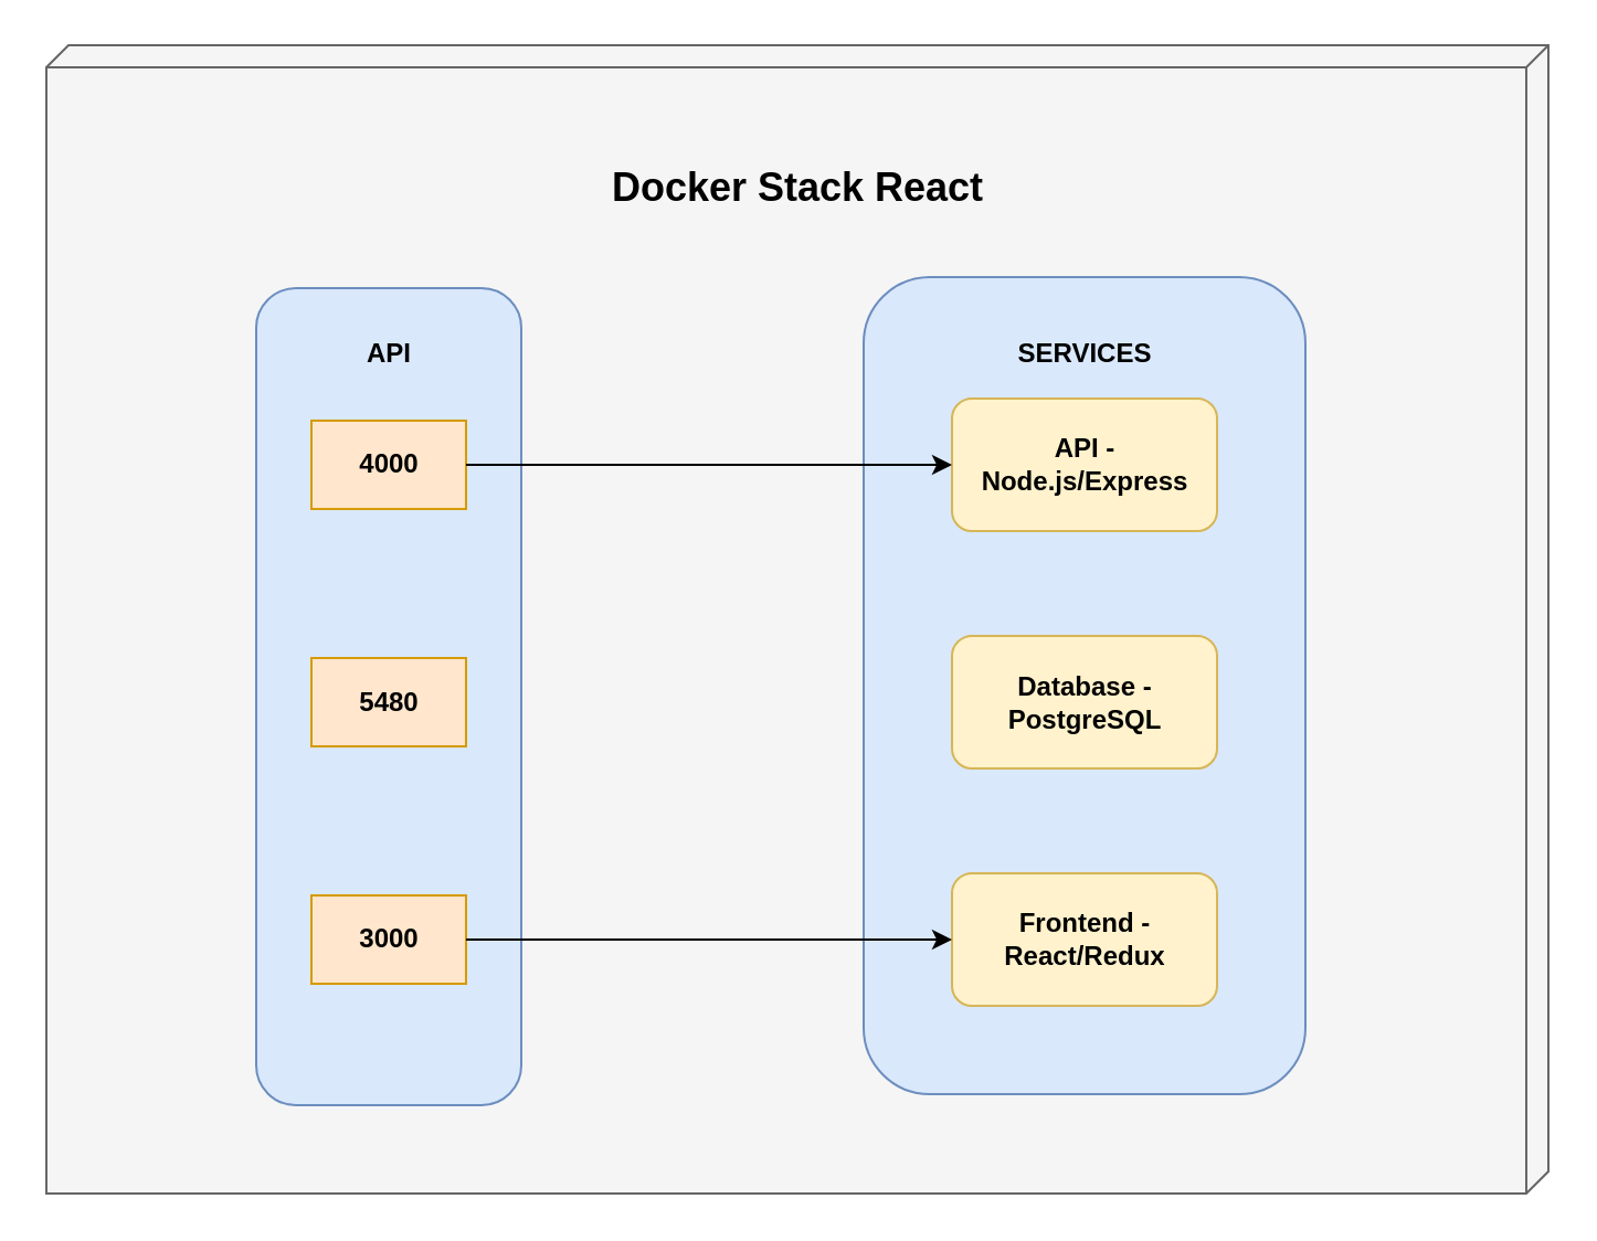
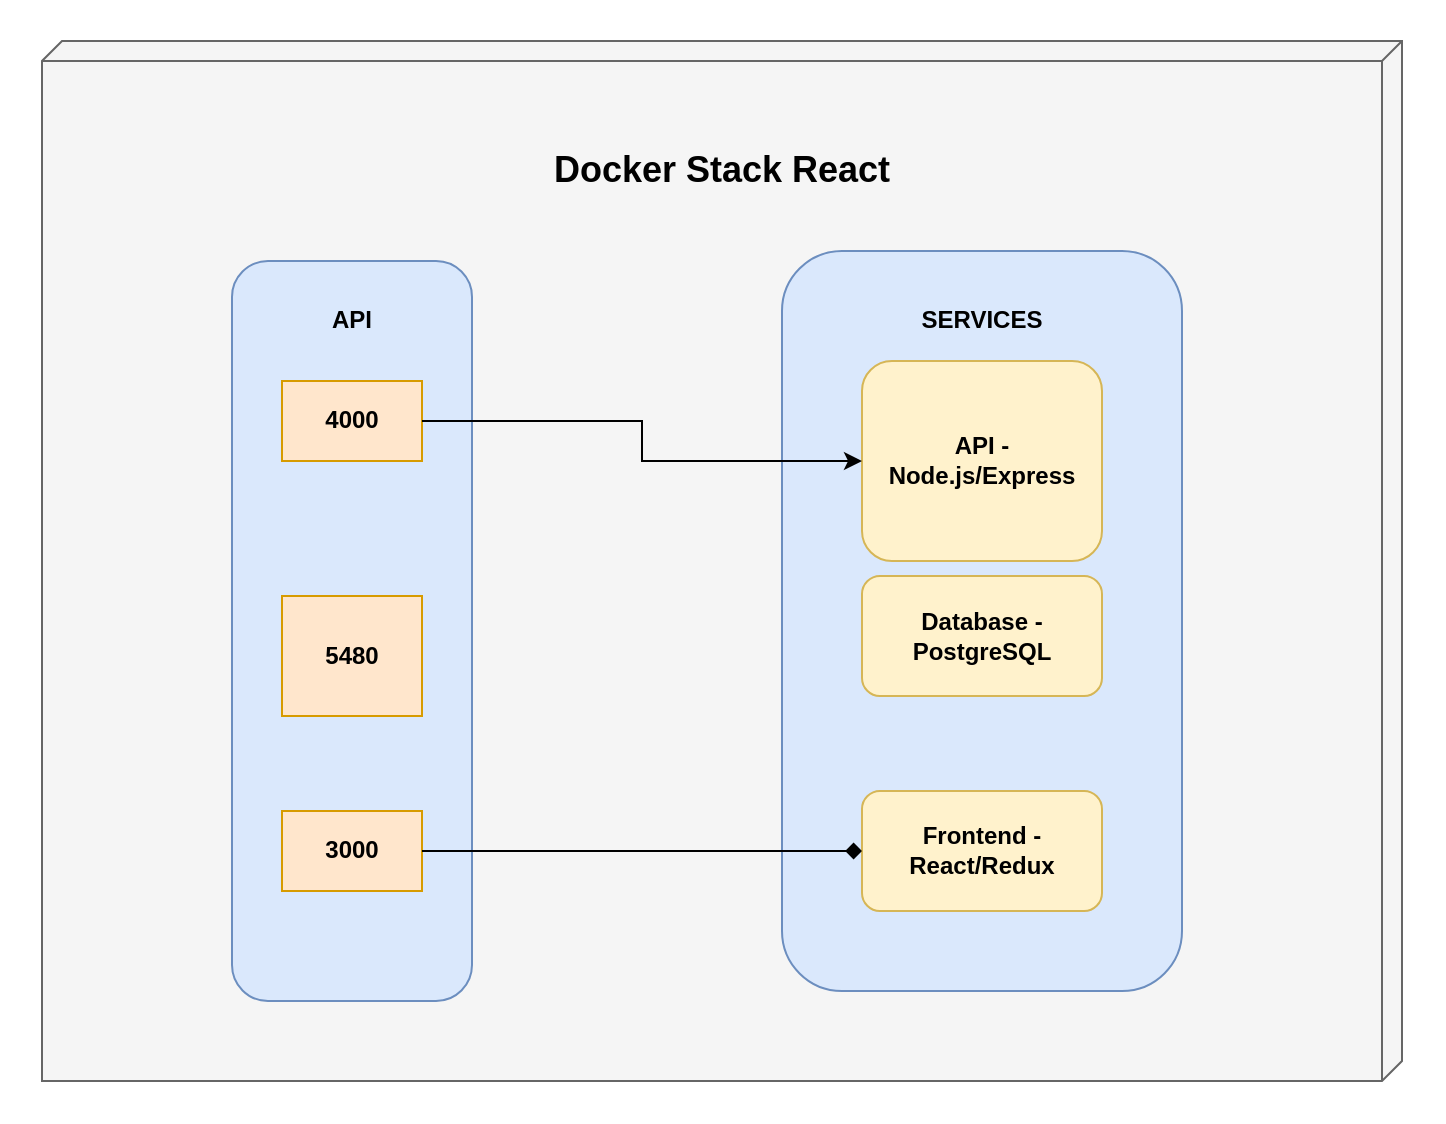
  <mxCell id="0" />
  <mxCell id="1" parent="0" />
  <mxCell id="2" value="" style="group" vertex="1" connectable="0" parent="1"><mxGeometry x="20.5" y="20" width="680" height="520" as="geometry" /></mxCell>
  <mxCell id="3" value="" style="verticalAlign=top;align=left;spacingTop=8;spacingLeft=2;spacingRight=12;shape=cube;size=10;direction=south;fontStyle=4;html=1;fillColor=#f5f5f5;strokeColor=#666666;fontColor=#333333;" vertex="1" parent="2"><mxGeometry width="680" height="520" as="geometry" /></mxCell>
  <mxCell id="4" value="" style="group" vertex="1" connectable="0" parent="2"><mxGeometry width="680" height="520" as="geometry" /></mxCell>
  <mxCell id="5" value="" style="group" vertex="1" connectable="0" parent="4"><mxGeometry x="95" y="110" width="120" height="370" as="geometry" /></mxCell>
  <mxCell id="6" value="" style="rounded=1;whiteSpace=wrap;html=1;fillColor=#dae8fc;strokeColor=#6c8ebf;" vertex="1" parent="5"><mxGeometry width="120" height="370" as="geometry" /></mxCell>
  <mxCell id="7" value="4000" style="text;html=1;strokeColor=#d79b00;fillColor=#ffe6cc;align=center;verticalAlign=middle;whiteSpace=wrap;rounded=0;fontStyle=1" vertex="1" parent="5"><mxGeometry x="25" y="60" width="70" height="40" as="geometry" /></mxCell>
- <mxCell id="8" value="5480" style="text;html=1;strokeColor=#d79b00;fillColor=#ffe6cc;align=center;verticalAlign=middle;whiteSpace=wrap;rounded=0;fontStyle=1" vertex="1" parent="5"><mxGeometry x="25" y="167.5" width="70" height="40" as="geometry" /></mxCell>
+ <mxCell id="8" value="5480" style="text;html=1;strokeColor=#d79b00;fillColor=#ffe6cc;align=center;verticalAlign=middle;whiteSpace=wrap;rounded=0;fontStyle=1" vertex="1" parent="5"><mxGeometry x="25" y="167.5" width="70" height="60" as="geometry" /></mxCell>
  <mxCell id="9" value="3000" style="text;html=1;strokeColor=#d79b00;fillColor=#ffe6cc;align=center;verticalAlign=middle;whiteSpace=wrap;rounded=0;fontStyle=1" vertex="1" parent="5"><mxGeometry x="25" y="275" width="70" height="40" as="geometry" /></mxCell>
  <mxCell id="10" value="API" style="text;html=1;strokeColor=none;fillColor=none;align=center;verticalAlign=middle;whiteSpace=wrap;rounded=0;fontStyle=1" vertex="1" parent="5"><mxGeometry x="40" y="20" width="40" height="20" as="geometry" /></mxCell>
  <mxCell id="11" value="" style="group" vertex="1" connectable="0" parent="4"><mxGeometry x="370" y="105" width="200" height="370" as="geometry" /></mxCell>
  <mxCell id="12" value="" style="rounded=1;whiteSpace=wrap;html=1;fillColor=#dae8fc;strokeColor=#6c8ebf;" vertex="1" parent="11"><mxGeometry width="200" height="370" as="geometry" /></mxCell>
  <mxCell id="13" value="Database - PostgreSQL" style="rounded=1;whiteSpace=wrap;html=1;fillColor=#fff2cc;strokeColor=#d6b656;fontStyle=1" vertex="1" parent="11"><mxGeometry x="40" y="162.5" width="120" height="60" as="geometry" /></mxCell>
- <mxCell id="14" value="API - Node.js/Express" style="rounded=1;whiteSpace=wrap;html=1;fillColor=#fff2cc;strokeColor=#d6b656;fontStyle=1" vertex="1" parent="11"><mxGeometry x="40" y="55" width="120" height="60" as="geometry" /></mxCell>
+ <mxCell id="14" value="API - Node.js/Express" style="rounded=1;whiteSpace=wrap;html=1;fillColor=#fff2cc;strokeColor=#d6b656;fontStyle=1" vertex="1" parent="11"><mxGeometry x="40" y="55" width="120" height="100" as="geometry" /></mxCell>
  <mxCell id="15" value="Frontend - React/Redux" style="rounded=1;whiteSpace=wrap;html=1;fillColor=#fff2cc;strokeColor=#d6b656;fontStyle=1" vertex="1" parent="11"><mxGeometry x="40" y="270" width="120" height="60" as="geometry" /></mxCell>
  <mxCell id="16" value="SERVICES" style="text;html=1;strokeColor=none;fillColor=none;align=center;verticalAlign=middle;whiteSpace=wrap;rounded=0;fontStyle=1" vertex="1" parent="11"><mxGeometry x="60" y="25" width="80" height="20" as="geometry" /></mxCell>
  <mxCell id="17" value="Docker Stack React" style="text;html=1;strokeColor=none;fillColor=none;align=center;verticalAlign=middle;whiteSpace=wrap;rounded=0;fontStyle=1;fontSize=18;" vertex="1" parent="4"><mxGeometry x="240" y="40" width="200" height="50" as="geometry" /></mxCell>
  <mxCell id="18" value="" style="edgeStyle=orthogonalEdgeStyle;rounded=0;orthogonalLoop=1;jettySize=auto;html=1;" edge="1" parent="4" source="7" target="14"><mxGeometry relative="1" as="geometry"><mxPoint x="350" y="210" as="targetPoint" /></mxGeometry></mxCell>
- <mxCell id="19" style="edgeStyle=orthogonalEdgeStyle;rounded=0;orthogonalLoop=1;jettySize=auto;html=1;" edge="1" parent="4" source="9" target="15"><mxGeometry relative="1" as="geometry" /></mxCell>
+ <mxCell id="19" style="edgeStyle=orthogonalEdgeStyle;rounded=0;orthogonalLoop=1;jettySize=auto;html=1;endArrow=diamond;" edge="1" parent="4" source="9" target="15"><mxGeometry relative="1" as="geometry" /></mxCell>
